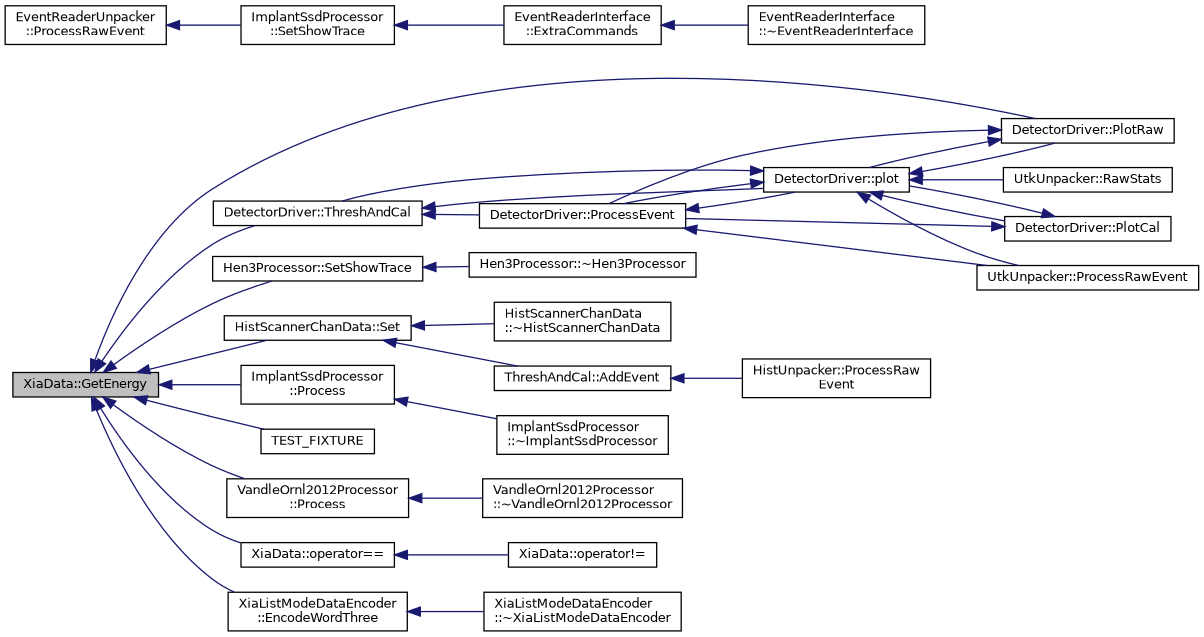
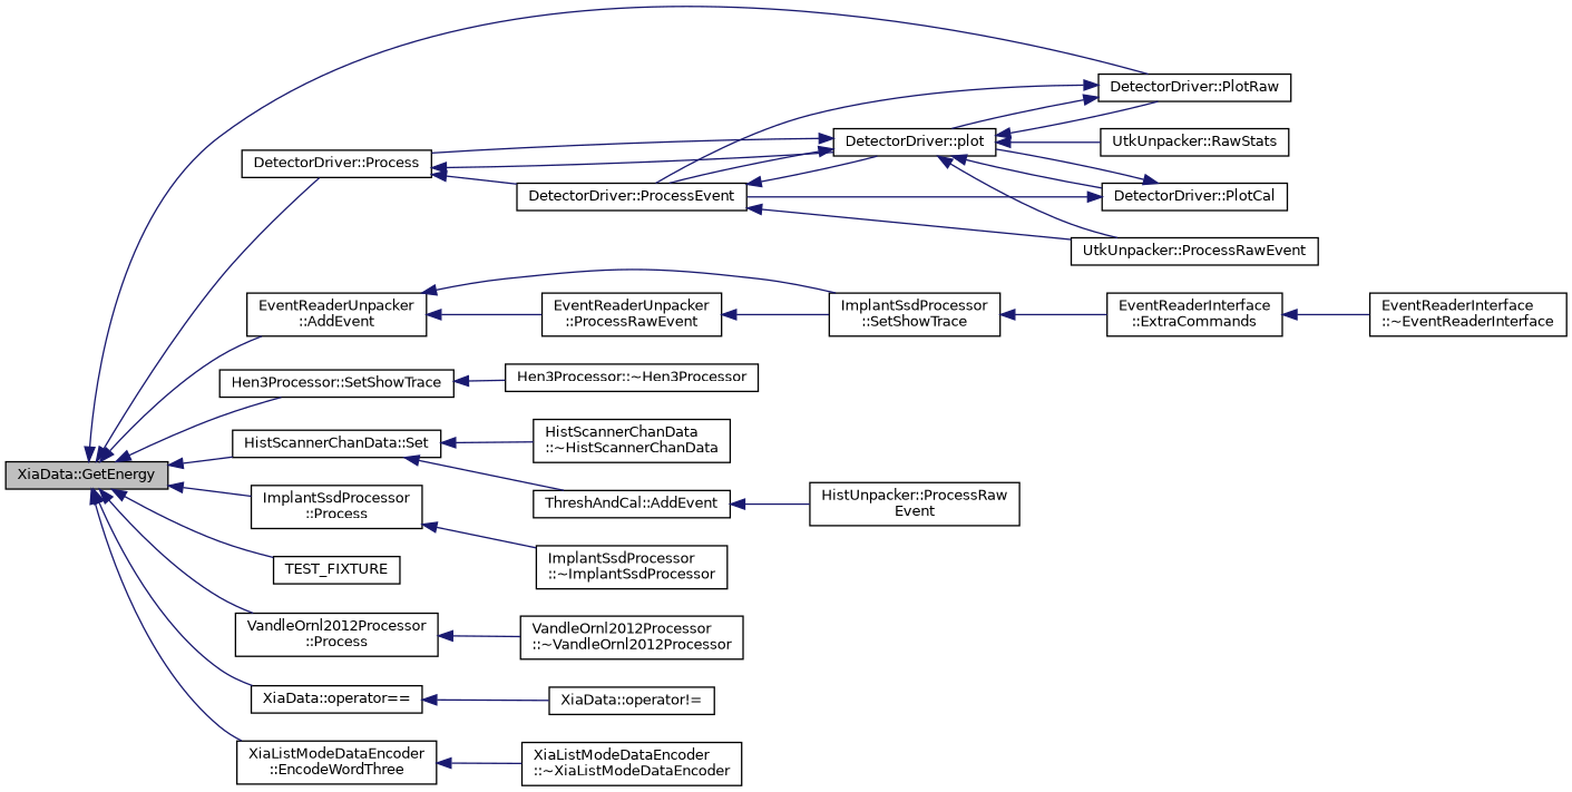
  digraph {
    rankdir=LR
    node [color=black fillcolor=white fontname=Helvetica fontsize=10 shape=record style=filled]
    edge [color=midnightblue dir=back fontname=Helvetica fontsize=10 labelfontname=Helvetica labelfontsize=10 style=solid]
    n1 [fillcolor=grey75 fontcolor=black height=0.2 label="XiaData::GetEnergy" width=0.4]
-   n2 [height=0.2 label="DetectorDriver::ThreshAndCal" width=0.4]
+   n2 [height=0.2 label="DetectorDriver::Process" width=0.4]
    n3 [height=0.2 label="DetectorDriver::PlotRaw" width=0.4]
+   n4 [height=0.2 label="EventReaderUnpacker\l::AddEvent" width=0.4]
    n5 [height=0.2 label="Hen3Processor::SetShowTrace" width=0.4]
    n6 [height=0.2 label="HistScannerChanData::Set" width=0.4]
    n7 [height=0.2 label="ImplantSsdProcessor\l::Process" width=0.4]
    n8 [height=0.2 label=TEST_FIXTURE width=0.4]
    n9 [height=0.2 label="VandleOrnl2012Processor\l::Process" width=0.4]
    n10 [height=0.2 label="XiaData::operator==" width=0.4]
    n11 [height=0.2 label="XiaListModeDataEncoder\l::EncodeWordThree" width=0.4]
    n12 [height=0.2 label="DetectorDriver::ProcessEvent" width=0.4]
    n13 [height=0.2 label="DetectorDriver::plot" width=0.4]
    n14 [height=0.2 label="EventReaderUnpacker\l::ProcessRawEvent" width=0.4]
    n15 [height=0.2 label="ImplantSsdProcessor\l::SetShowTrace" width=0.4]
    n16 [height=0.2 label="Hen3Processor::~Hen3Processor" width=0.4]
    n17 [height=0.2 label="HistScannerChanData\l::~HistScannerChanData" width=0.4]
    n18 [height=0.2 label="ThreshAndCal::AddEvent" width=0.4]
    n19 [height=0.2 label="ImplantSsdProcessor\l::~ImplantSsdProcessor" width=0.4]
    n20 [height=0.2 label="VandleOrnl2012Processor\l::~VandleOrnl2012Processor" width=0.4]
    n21 [height=0.2 label="XiaData::operator!=" width=0.4]
    n22 [height=0.2 label="XiaListModeDataEncoder\l::~XiaListModeDataEncoder" width=0.4]
    n23 [height=0.2 label="UtkUnpacker::ProcessRawEvent" width=0.4]
    n24 [height=0.2 label="DetectorDriver::PlotCal" width=0.4]
    n25 [height=0.2 label="UtkUnpacker::RawStats" width=0.4]
    n26 [height=0.2 label="EventReaderInterface\l::ExtraCommands" width=0.4]
    n27 [height=0.2 label="EventReaderInterface\l::~EventReaderInterface" width=0.4]
    n28 [height=0.2 label="HistUnpacker::ProcessRaw\lEvent" width=0.4]
    n1 -> n2
    n1 -> n3
+   n1 -> n4
    n1 -> n5
    n1 -> n6
    n1 -> n7
    n1 -> n8
    n1 -> n9
    n1 -> n10
    n1 -> n11
    n2 -> n12
    n2 -> n13
    n3 -> n12
    n3 -> n13
+   n4 -> n14
+   n4 -> n15
    n5 -> n16
    n6 -> n17
    n6 -> n18
    n7 -> n19
    n9 -> n20
    n10 -> n21
    n11 -> n22
    n12 -> n13
    n12 -> n23
    n13 -> n2
    n13 -> n3
    n13 -> n12
    n13 -> n23
    n13 -> n24
    n13 -> n25
    n14 -> n15
    n15 -> n26
    n18 -> n28
    n24 -> n12
    n24 -> n13
    n26 -> n27
  }
